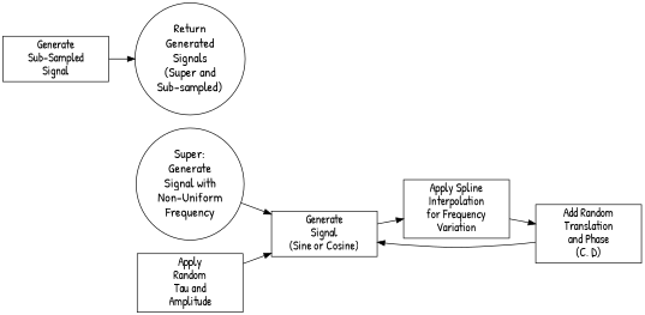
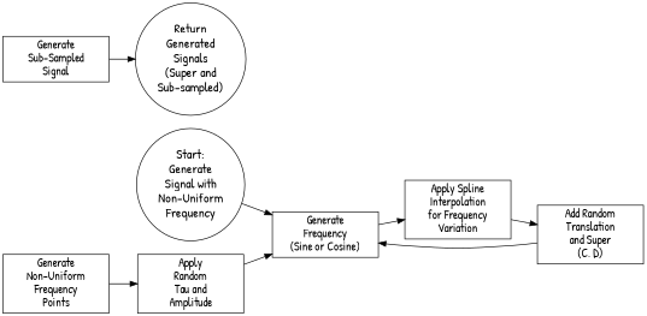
  digraph {
    fontname="Patrick Hand"
    rankdir=LR
    node [fontname="Patrick Hand" fontsize=16 shape=box]
    edge [fontname="Patrick Hand"]
-   n1 [fontsize=18 label="Super:\nGenerate\nSignal with\nNon-Uniform\nFrequency" shape=ellipse width=2.0]
-   n2 [label="Generate\nSignal\n(Sine or Cosine)" width=2.0]
+   n1 [fontsize=18 label="Start:\nGenerate\nSignal with\nNon-Uniform\nFrequency" shape=ellipse width=2.0]
+   n2 [label="Generate\nFrequency\n(Sine or Cosine)" width=2.0]
+   n3 [label="Generate\nNon-Uniform\nFrequency\nPoints" width=2.0]
    n4 [label="Apply\nRandom\nTau and\nAmplitude" width=2.0]
    n5 [label="Apply Spline\nInterpolation\nfor Frequency\nVariation" width=2.0]
-   n6 [label="Add Random\nTranslation\nand Phase\n(C, D)" width=2.0]
+   n6 [label="Add Random\nTranslation\nand Super\n(C, D)" width=2.0]
    n7 [label="Generate\nSub-Sampled\nSignal" width=2.0]
    n8 [fontsize=18 label="Return\nGenerated\nSignals\n(Super and\nSub-sampled)" shape=ellipse width=2.0]
    n1 -> n2
    n2 -> n5
+   n3 -> n4
    n4 -> n2
    n5 -> n6
    n6 -> n2
    n7 -> n8
  }
